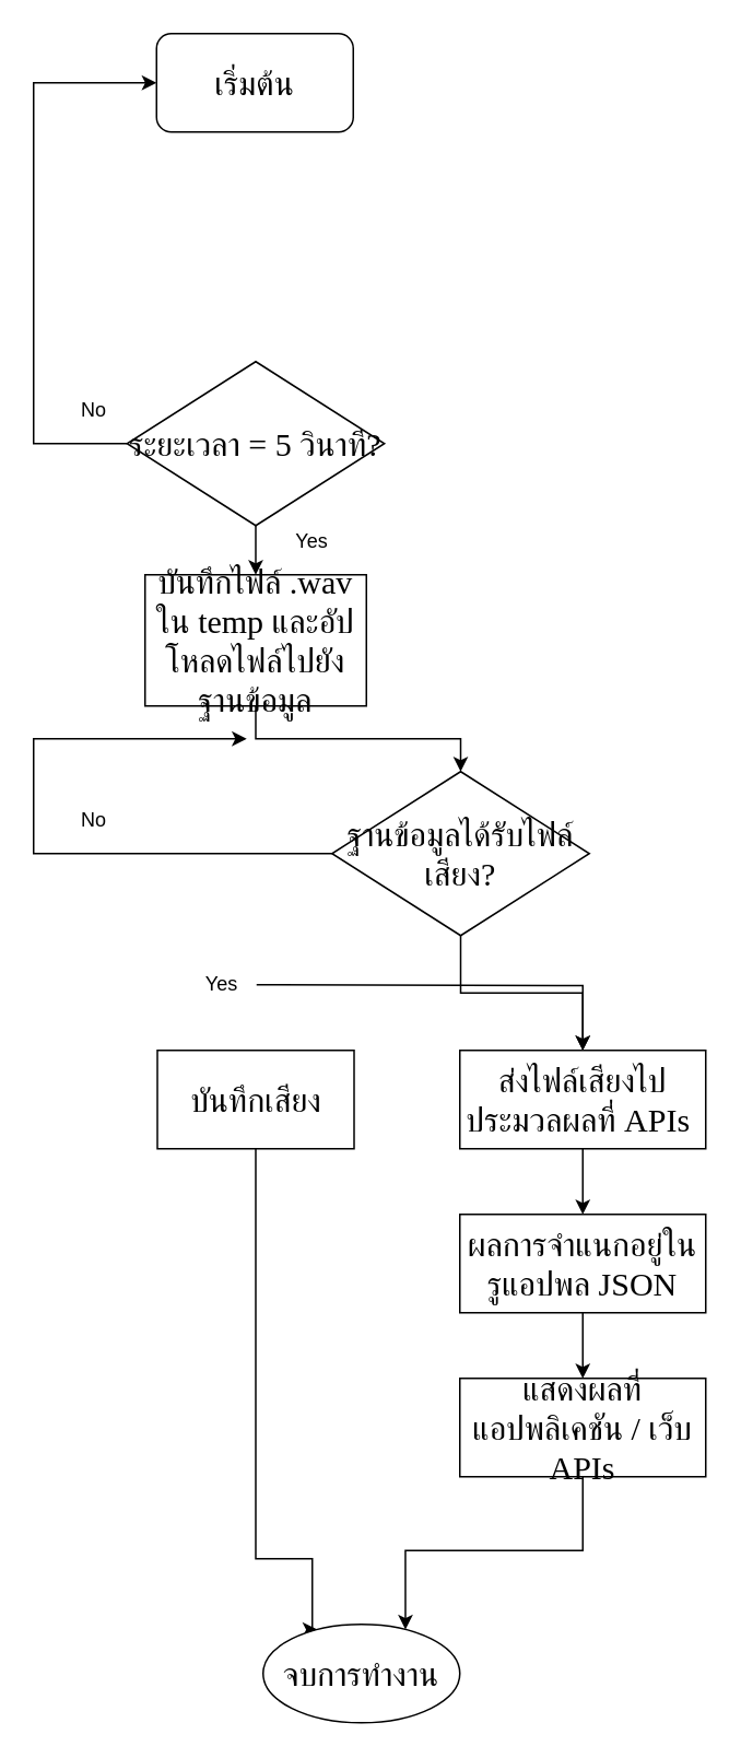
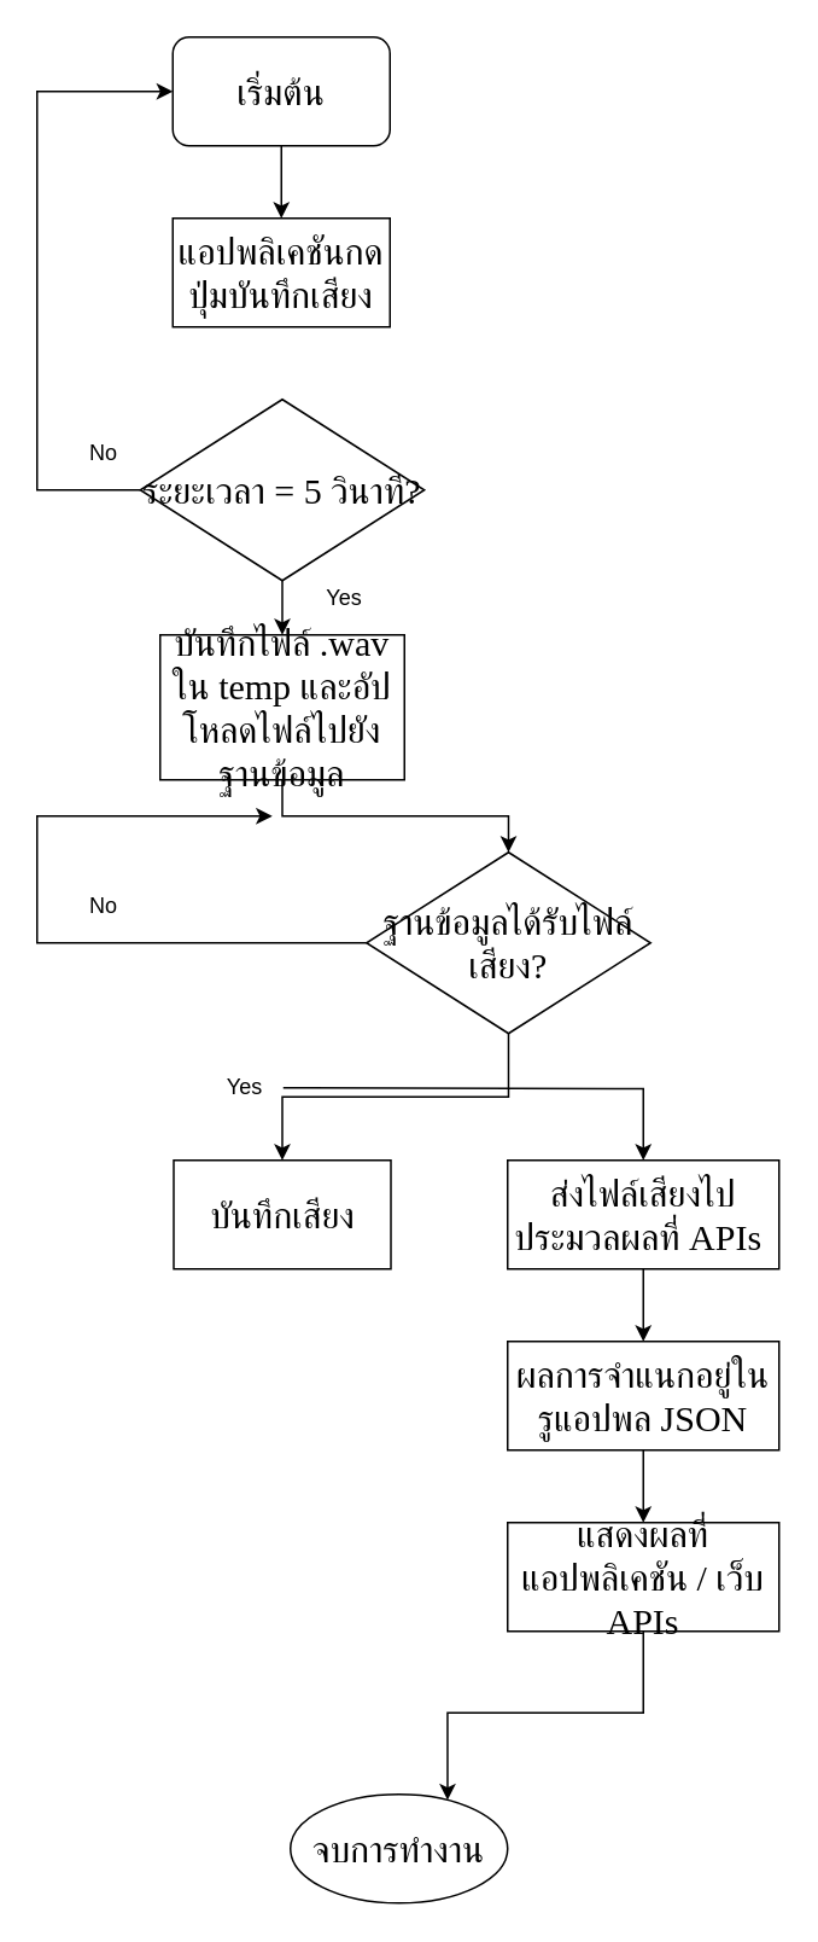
  <mxCell id="0" />
  <mxCell id="1" parent="0" />
+ <mxCell id="2" style="edgeStyle=orthogonalEdgeStyle;rounded=0;orthogonalLoop=1;jettySize=auto;html=1;exitX=0.5;exitY=1;exitDx=0;exitDy=0;entryX=0.5;entryY=0;entryDx=0;entryDy=0;" edge="1" parent="1" source="3" target="4"><mxGeometry relative="1" as="geometry" /></mxCell>
  <mxCell id="3" value="&lt;font face=&quot;TH Sarabun New&quot; style=&quot;font-size: 20px&quot;&gt;เริ่มต้น&lt;/font&gt;" style="rounded=1;whiteSpace=wrap;html=1;" vertex="1" parent="1"><mxGeometry x="95" y="20" width="120" height="60" as="geometry" /></mxCell>
+ <mxCell id="4" value="&lt;font face=&quot;TH Sarabun New&quot; style=&quot;font-size: 20px&quot;&gt;แอปพลิเคชันกดปุ่มบันทึกเสียง&lt;/font&gt;" style="rounded=0;whiteSpace=wrap;html=1;" vertex="1" parent="1"><mxGeometry x="95" y="120" width="120" height="60" as="geometry" /></mxCell>
  <mxCell id="5" style="edgeStyle=orthogonalEdgeStyle;rounded=0;orthogonalLoop=1;jettySize=auto;html=1;exitX=0;exitY=0.5;exitDx=0;exitDy=0;entryX=0;entryY=0.5;entryDx=0;entryDy=0;" edge="1" parent="1" source="7" target="3"><mxGeometry relative="1" as="geometry"><Array as="points"><mxPoint x="20" y="270" /><mxPoint x="20" y="50" /></Array></mxGeometry></mxCell>
  <mxCell id="6" style="edgeStyle=orthogonalEdgeStyle;rounded=0;orthogonalLoop=1;jettySize=auto;html=1;exitX=0.5;exitY=1;exitDx=0;exitDy=0;entryX=0.5;entryY=0;entryDx=0;entryDy=0;" edge="1" parent="1" source="7" target="10"><mxGeometry relative="1" as="geometry" /></mxCell>
  <mxCell id="7" value="&lt;font face=&quot;TH Sarabun New&quot; style=&quot;font-size: 20px&quot;&gt;ระยะเวลา = 5 วินาที?&lt;/font&gt;" style="rhombus;whiteSpace=wrap;html=1;" vertex="1" parent="1"><mxGeometry x="77" y="220" width="157" height="100" as="geometry" /></mxCell>
  <mxCell id="8" value="No" style="text;html=1;strokeColor=none;fillColor=none;align=center;verticalAlign=middle;whiteSpace=wrap;rounded=0;" vertex="1" parent="1"><mxGeometry x="37" y="240" width="40" height="20" as="geometry" /></mxCell>
  <mxCell id="9" style="edgeStyle=orthogonalEdgeStyle;rounded=0;orthogonalLoop=1;jettySize=auto;html=1;exitX=0.5;exitY=1;exitDx=0;exitDy=0;entryX=0.5;entryY=0;entryDx=0;entryDy=0;" edge="1" parent="1" source="10" target="15"><mxGeometry relative="1" as="geometry" /></mxCell>
  <mxCell id="10" value="&lt;span style=&quot;font-family: &amp;#34;th sarabun new&amp;#34; ; font-size: 20px&quot;&gt;บันทึกไฟล์ .wav ใน temp และอัปโหลดไฟล์ไปยังฐานข้อมูล&lt;/span&gt;" style="rounded=0;whiteSpace=wrap;html=1;" vertex="1" parent="1"><mxGeometry x="88" y="350" width="135" height="80" as="geometry" /></mxCell>
  <mxCell id="11" value="Yes" style="text;html=1;strokeColor=none;fillColor=none;align=center;verticalAlign=middle;whiteSpace=wrap;rounded=0;" vertex="1" parent="1"><mxGeometry x="170" y="320" width="40" height="20" as="geometry" /></mxCell>
  <mxCell id="12" style="edgeStyle=orthogonalEdgeStyle;rounded=0;orthogonalLoop=1;jettySize=auto;html=1;exitX=0;exitY=0.5;exitDx=0;exitDy=0;" edge="1" parent="1" source="15"><mxGeometry relative="1" as="geometry"><mxPoint x="150" y="450" as="targetPoint" /><Array as="points"><mxPoint x="20" y="520" /><mxPoint x="20" y="450" /></Array></mxGeometry></mxCell>
- <mxCell id="13" style="edgeStyle=orthogonalEdgeStyle;rounded=0;orthogonalLoop=1;jettySize=auto;html=1;exitX=0.5;exitY=1;exitDx=0;exitDy=0;" edge="1" parent="1" source="15" target="21"><mxGeometry relative="1" as="geometry" /></mxCell>
+ <mxCell id="13" style="edgeStyle=orthogonalEdgeStyle;rounded=0;orthogonalLoop=1;jettySize=auto;html=1;exitX=0.5;exitY=1;exitDx=0;exitDy=0;entryX=0.5;entryY=0;entryDx=0;entryDy=0;" edge="1" parent="1" source="15" target="18"><mxGeometry relative="1" as="geometry" /></mxCell>
  <mxCell id="14" style="edgeStyle=orthogonalEdgeStyle;rounded=0;orthogonalLoop=1;jettySize=auto;html=1;entryX=0.5;entryY=0;entryDx=0;entryDy=0;" edge="1" parent="1" target="21"><mxGeometry relative="1" as="geometry"><mxPoint x="156" y="600" as="sourcePoint" /></mxGeometry></mxCell>
  <mxCell id="15" value="&lt;font face=&quot;TH Sarabun New&quot;&gt;&lt;span style=&quot;font-size: 20px&quot;&gt;ฐานข้อมูลได้รับไฟล์เสียง?&lt;/span&gt;&lt;/font&gt;" style="rhombus;whiteSpace=wrap;html=1;" vertex="1" parent="1"><mxGeometry x="202" y="470" width="157" height="100" as="geometry" /></mxCell>
  <mxCell id="16" value="No" style="text;html=1;strokeColor=none;fillColor=none;align=center;verticalAlign=middle;whiteSpace=wrap;rounded=0;" vertex="1" parent="1"><mxGeometry x="37" y="490" width="40" height="20" as="geometry" /></mxCell>
- <mxCell id="17" style="edgeStyle=orthogonalEdgeStyle;rounded=0;orthogonalLoop=1;jettySize=auto;html=1;exitX=0.5;exitY=1;exitDx=0;exitDy=0;entryX=0.25;entryY=0;entryDx=0;entryDy=0;" edge="1" parent="1" source="18" target="26"><mxGeometry relative="1" as="geometry"><Array as="points"><mxPoint x="156" y="950" /><mxPoint x="190" y="950" /></Array></mxGeometry></mxCell>
  <mxCell id="18" value="&lt;font face=&quot;TH Sarabun New&quot; style=&quot;font-size: 20px&quot;&gt;บันทึกเสียง&lt;/font&gt;" style="rounded=0;whiteSpace=wrap;html=1;" vertex="1" parent="1"><mxGeometry x="95.5" y="640" width="120" height="60" as="geometry" /></mxCell>
  <mxCell id="19" value="Yes" style="text;html=1;strokeColor=none;fillColor=none;align=center;verticalAlign=middle;whiteSpace=wrap;rounded=0;" vertex="1" parent="1"><mxGeometry x="115" y="590" width="40" height="20" as="geometry" /></mxCell>
  <mxCell id="20" style="edgeStyle=orthogonalEdgeStyle;rounded=0;orthogonalLoop=1;jettySize=auto;html=1;exitX=0.5;exitY=1;exitDx=0;exitDy=0;entryX=0.5;entryY=0;entryDx=0;entryDy=0;" edge="1" parent="1" source="21" target="23"><mxGeometry relative="1" as="geometry" /></mxCell>
  <mxCell id="21" value="&lt;font face=&quot;TH Sarabun New&quot; style=&quot;font-size: 20px&quot;&gt;ส่งไฟล์เสียงไปประมวลผลที่ APIs&amp;nbsp;&lt;/font&gt;" style="rounded=0;whiteSpace=wrap;html=1;" vertex="1" parent="1"><mxGeometry x="280" y="640" width="150" height="60" as="geometry" /></mxCell>
  <mxCell id="22" style="edgeStyle=orthogonalEdgeStyle;rounded=0;orthogonalLoop=1;jettySize=auto;html=1;exitX=0.5;exitY=1;exitDx=0;exitDy=0;entryX=0.5;entryY=0;entryDx=0;entryDy=0;" edge="1" parent="1" source="23" target="25"><mxGeometry relative="1" as="geometry" /></mxCell>
  <mxCell id="23" value="&lt;font face=&quot;TH Sarabun New&quot; style=&quot;font-size: 20px&quot;&gt;ผลการจำแนกอยู่ในรูแอปพล JSON&lt;/font&gt;" style="rounded=0;whiteSpace=wrap;html=1;" vertex="1" parent="1"><mxGeometry x="280" y="740" width="150" height="60" as="geometry" /></mxCell>
  <mxCell id="24" style="edgeStyle=orthogonalEdgeStyle;rounded=0;orthogonalLoop=1;jettySize=auto;html=1;exitX=0.5;exitY=1;exitDx=0;exitDy=0;entryX=0.75;entryY=0;entryDx=0;entryDy=0;" edge="1" parent="1" source="25" target="26"><mxGeometry relative="1" as="geometry" /></mxCell>
  <mxCell id="25" value="&lt;font face=&quot;TH Sarabun New&quot;&gt;&lt;span style=&quot;font-size: 20px&quot;&gt;แสดงผลที่แอปพลิเคชัน / เว็บ APIs&lt;/span&gt;&lt;/font&gt;" style="rounded=0;whiteSpace=wrap;html=1;" vertex="1" parent="1"><mxGeometry x="280" y="840" width="150" height="60" as="geometry" /></mxCell>
  <mxCell id="26" value="&lt;font face=&quot;TH Sarabun New&quot; style=&quot;font-size: 20px&quot;&gt;จบการทำงาน&lt;/font&gt;" style="ellipse;whiteSpace=wrap;html=1;" vertex="1" parent="1"><mxGeometry x="160" y="990" width="120" height="60" as="geometry" /></mxCell>
